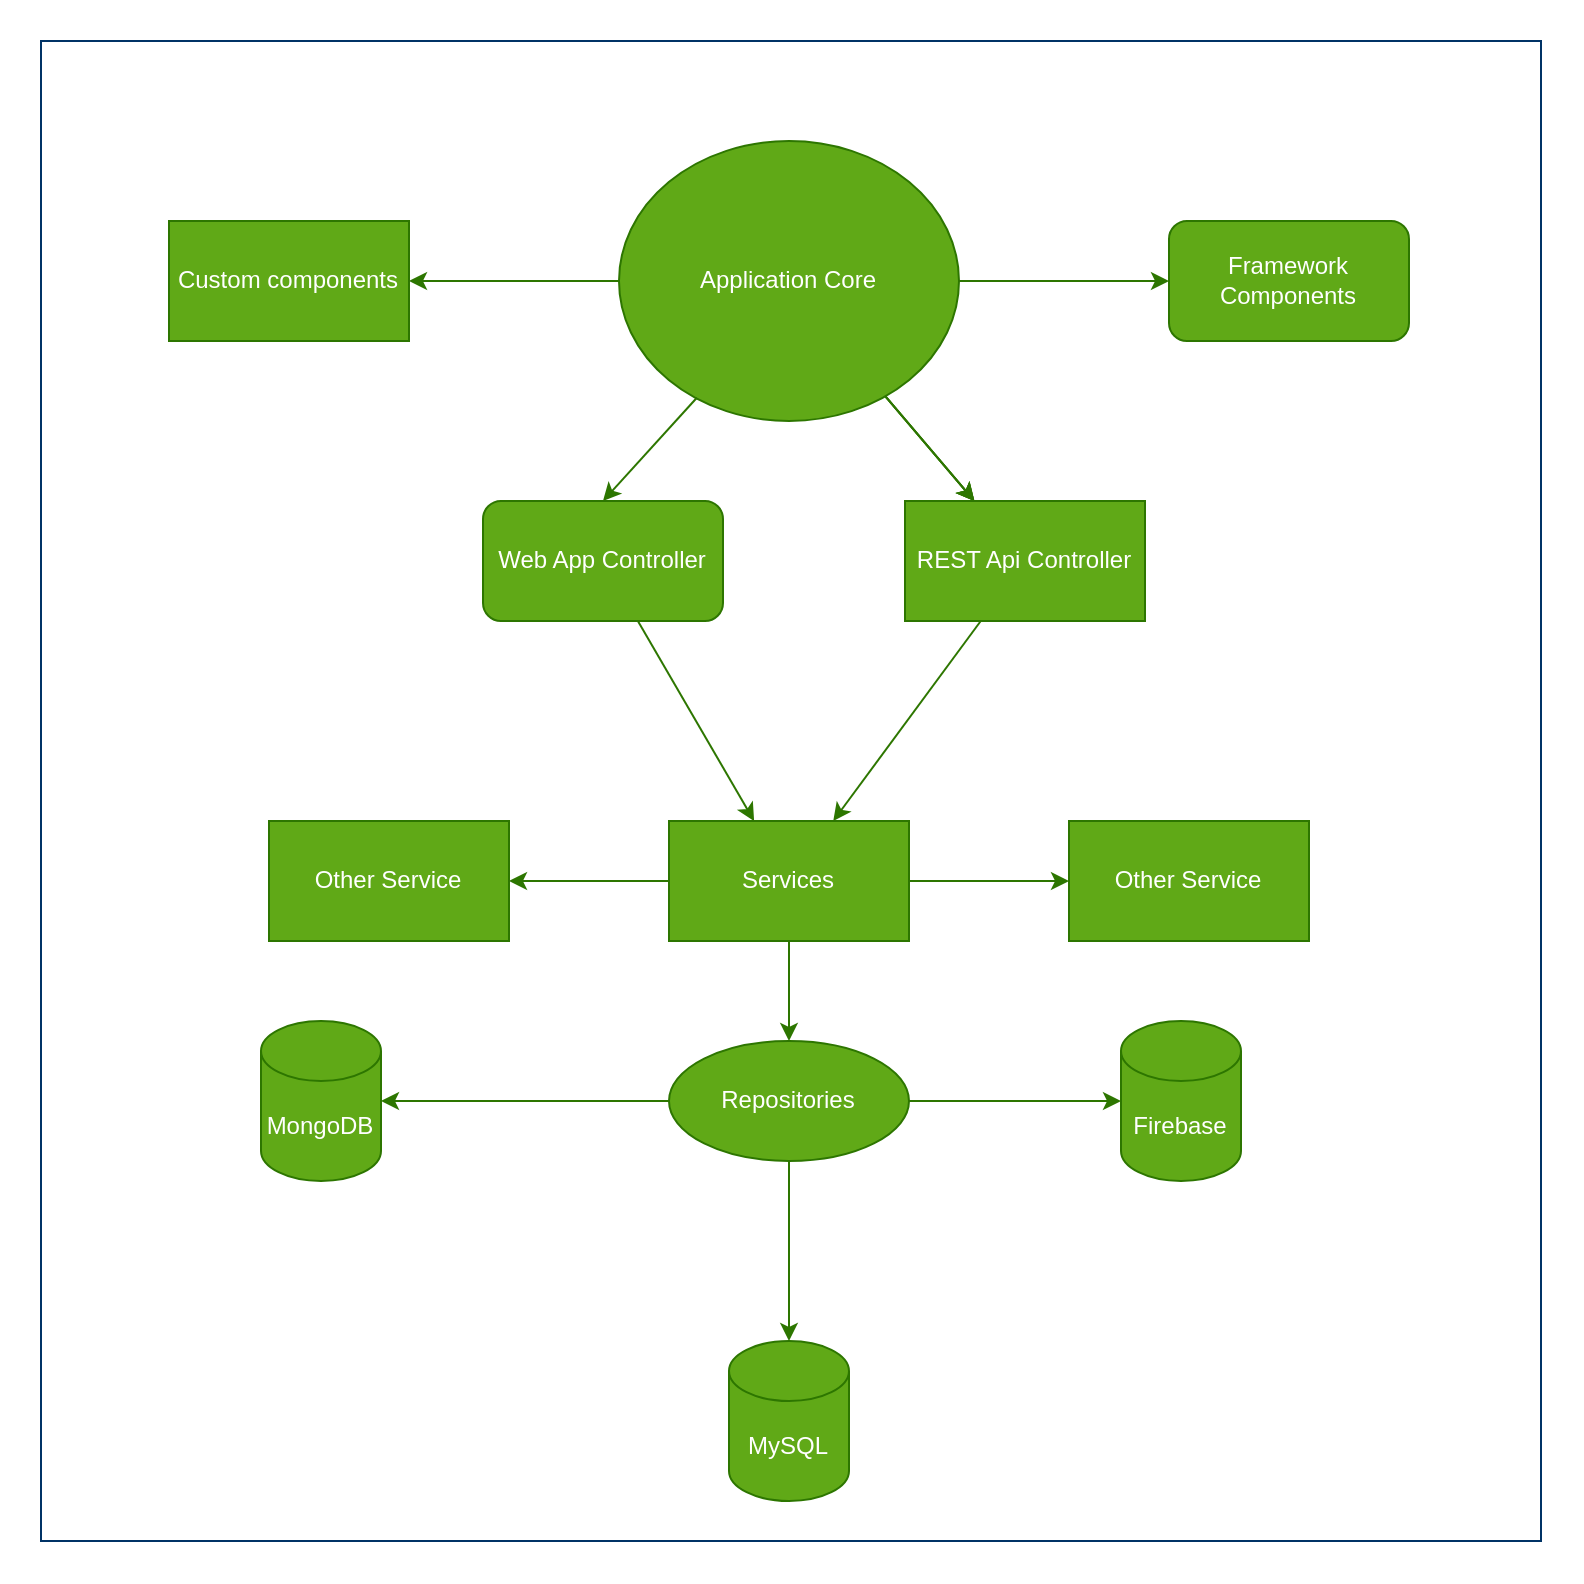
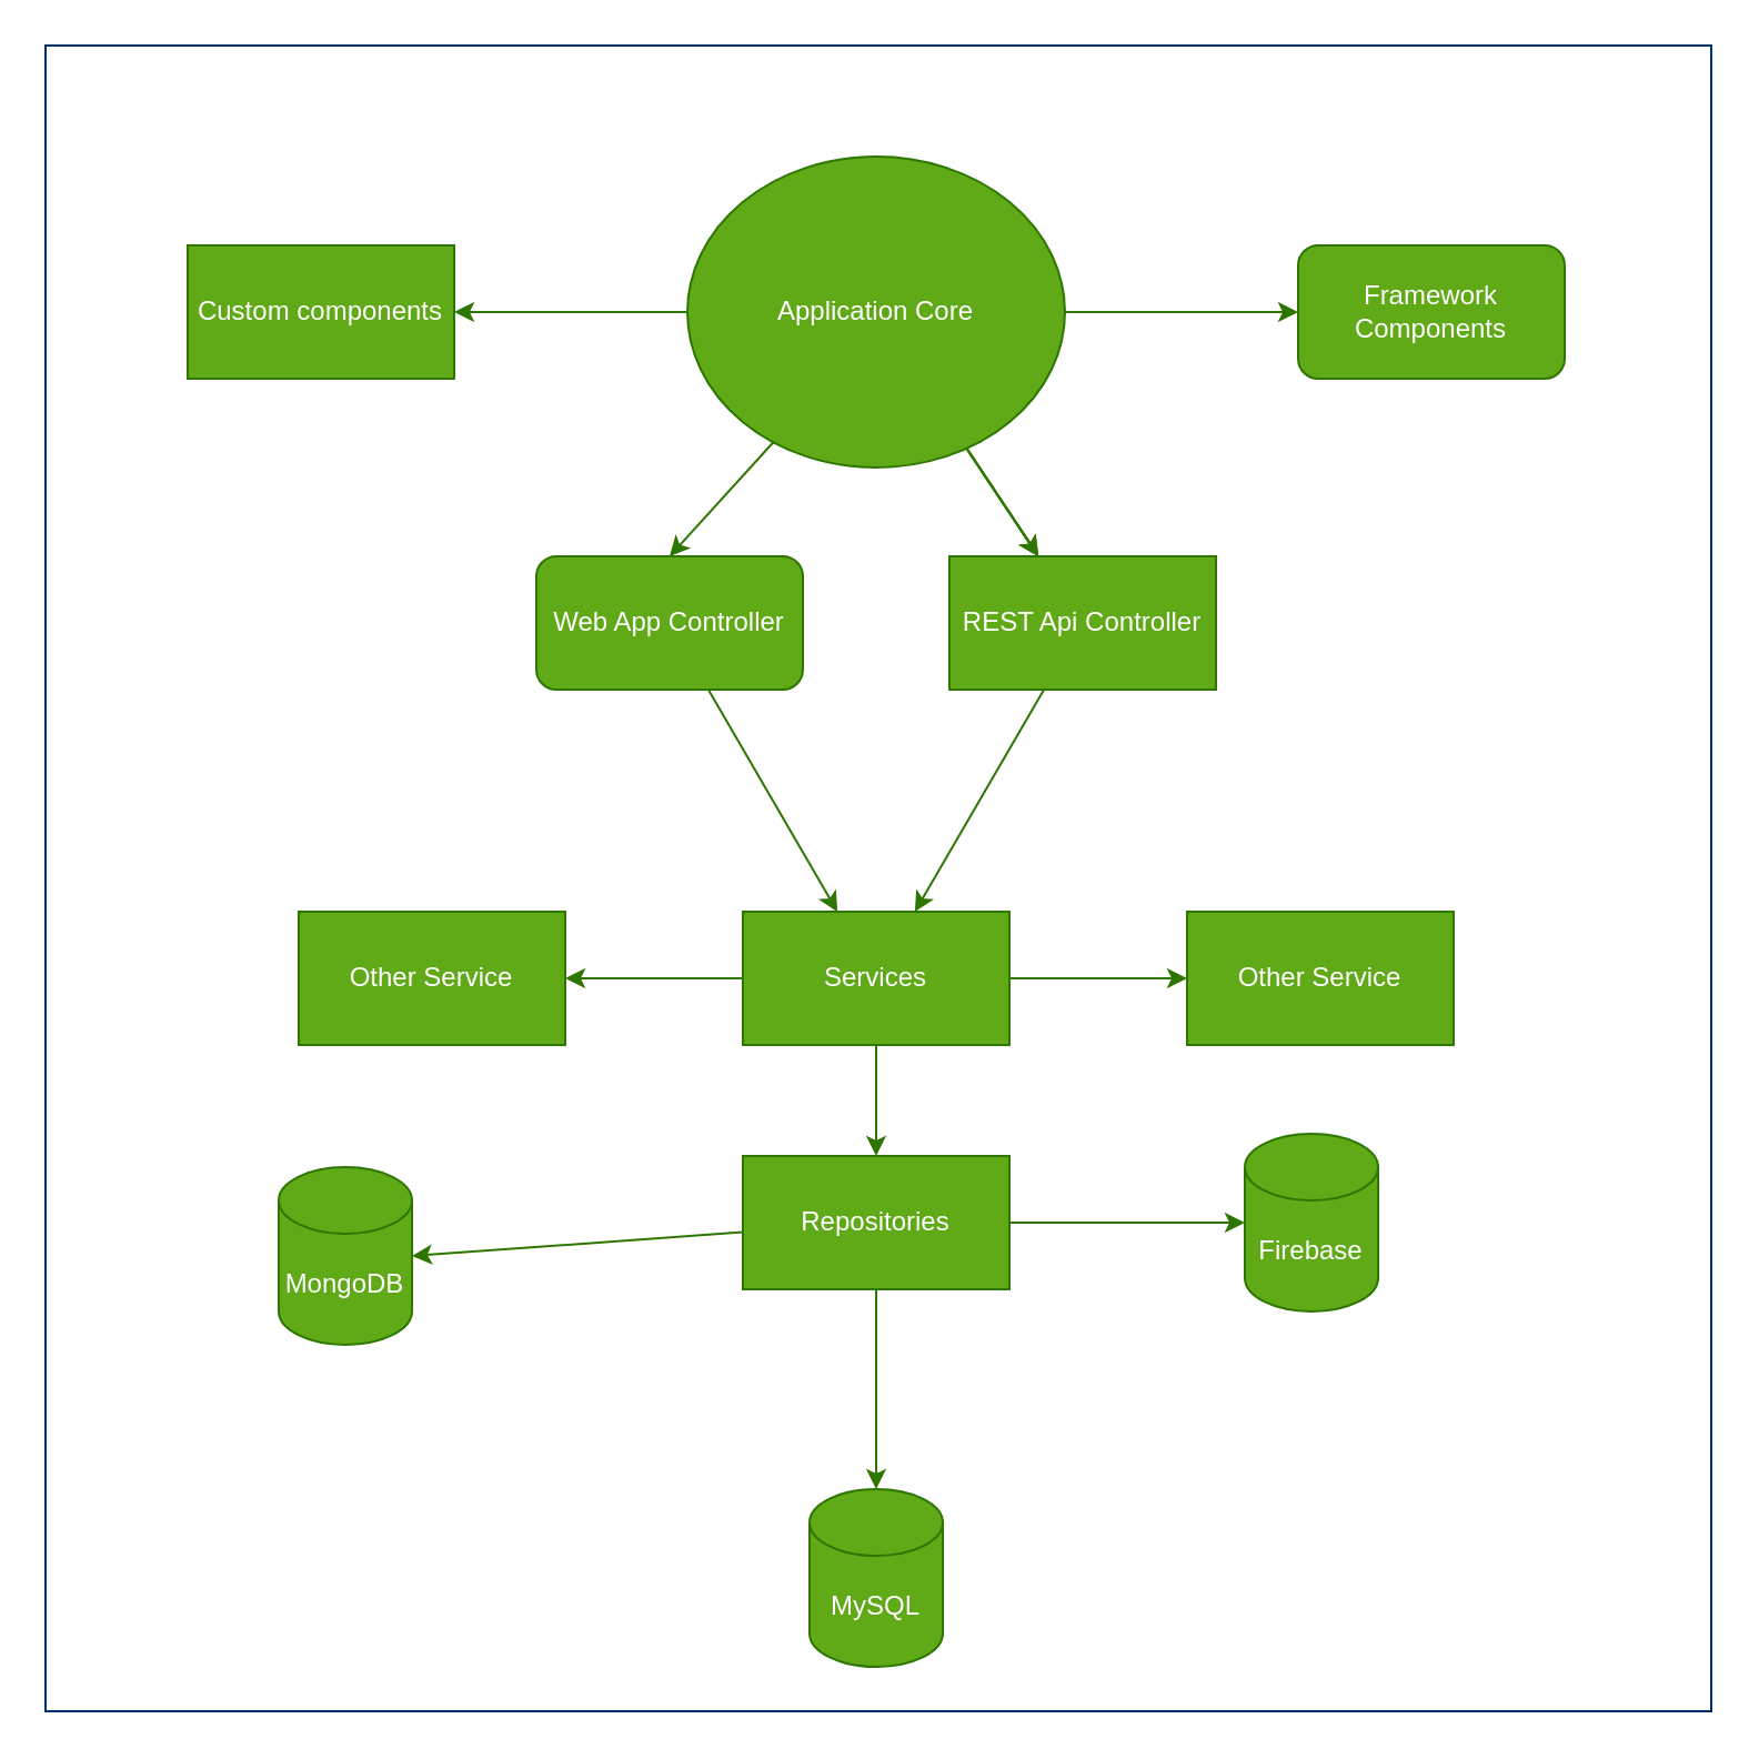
  <mxCell id="0" />
  <mxCell id="1" parent="0" />
  <mxCell id="2" value="" style="edgeStyle=none;html=1;fillColor=#60a917;strokeColor=#2D7600;" parent="1" source="5" target="6" edge="1"><mxGeometry relative="1" as="geometry" /></mxCell>
  <mxCell id="3" style="edgeStyle=none;html=1;entryX=1;entryY=0.5;entryDx=0;entryDy=0;entryPerimeter=0;fillColor=#60a917;strokeColor=#2D7600;" parent="1" source="5" target="15" edge="1"><mxGeometry relative="1" as="geometry" /></mxCell>
  <mxCell id="4" value="" style="edgeStyle=none;html=1;fillColor=#60a917;strokeColor=#2D7600;" parent="1" source="5" target="16" edge="1"><mxGeometry relative="1" as="geometry" /></mxCell>
- <mxCell id="5" value="Repositories" style="ellipse;whiteSpace=wrap;html=1;fillColor=#60a917;fontColor=#ffffff;strokeColor=#2D7600;" parent="1" vertex="1"><mxGeometry x="334" y="520" width="120" height="60" as="geometry" /></mxCell>
+ <mxCell id="5" value="Repositories" style="rounded=0;whiteSpace=wrap;html=1;fillColor=#60a917;fontColor=#ffffff;strokeColor=#2D7600;" parent="1" vertex="1"><mxGeometry x="334" y="520" width="120" height="60" as="geometry" /></mxCell>
  <mxCell id="6" value="MySQL&lt;br&gt;" style="shape=cylinder3;whiteSpace=wrap;html=1;boundedLbl=1;backgroundOutline=1;size=15;fillColor=#60a917;fontColor=#ffffff;strokeColor=#2D7600;" parent="1" vertex="1"><mxGeometry x="364" y="670" width="60" height="80" as="geometry" /></mxCell>
  <mxCell id="7" value="" style="edgeStyle=none;html=1;fillColor=#60a917;strokeColor=#2D7600;" parent="1" source="10" target="5" edge="1"><mxGeometry relative="1" as="geometry" /></mxCell>
  <mxCell id="8" value="" style="edgeStyle=none;html=1;fillColor=#60a917;strokeColor=#2D7600;" parent="1" source="10" target="17" edge="1"><mxGeometry relative="1" as="geometry" /></mxCell>
  <mxCell id="9" value="" style="edgeStyle=none;html=1;fillColor=#60a917;strokeColor=#2D7600;" parent="1" source="10" target="18" edge="1"><mxGeometry relative="1" as="geometry" /></mxCell>
  <mxCell id="10" value="Services" style="rounded=0;whiteSpace=wrap;html=1;fillColor=#60a917;fontColor=#ffffff;strokeColor=#2D7600;" parent="1" vertex="1"><mxGeometry x="334" y="410" width="120" height="60" as="geometry" /></mxCell>
  <mxCell id="11" value="" style="edgeStyle=none;html=1;fillColor=#60a917;strokeColor=#2D7600;" parent="1" source="12" target="10" edge="1"><mxGeometry relative="1" as="geometry" /></mxCell>
  <mxCell id="12" value="Web App Controller" style="whiteSpace=wrap;html=1;fillColor=#60a917;fontColor=#ffffff;strokeColor=#2D7600;rounded=1;" parent="1" vertex="1"><mxGeometry x="241" y="250" width="120" height="60" as="geometry" /></mxCell>
  <mxCell id="13" value="" style="edgeStyle=none;html=1;fillColor=#60a917;strokeColor=#2D7600;" parent="1" source="14" target="10" edge="1"><mxGeometry relative="1" as="geometry" /></mxCell>
- <mxCell id="14" value="REST Api Controller" style="rounded=0;whiteSpace=wrap;html=1;fillColor=#60a917;fontColor=#ffffff;strokeColor=#2D7600;" parent="1" vertex="1"><mxGeometry x="452" y="250" width="120" height="60" as="geometry" /></mxCell>
- <mxCell id="15" value="MongoDB" style="shape=cylinder3;whiteSpace=wrap;html=1;boundedLbl=1;backgroundOutline=1;size=15;fillColor=#60a917;fontColor=#ffffff;strokeColor=#2D7600;" parent="1" vertex="1"><mxGeometry x="130" y="510" width="60" height="80" as="geometry" /></mxCell>
+ <mxCell id="14" value="REST Api Controller" style="rounded=0;whiteSpace=wrap;html=1;fillColor=#60a917;fontColor=#ffffff;strokeColor=#2D7600;" parent="1" vertex="1"><mxGeometry x="427" y="250" width="120" height="60" as="geometry" /></mxCell>
+ <mxCell id="15" value="MongoDB" style="shape=cylinder3;whiteSpace=wrap;html=1;boundedLbl=1;backgroundOutline=1;size=15;fillColor=#60a917;fontColor=#ffffff;strokeColor=#2D7600;" parent="1" vertex="1"><mxGeometry x="125" y="525" width="60" height="80" as="geometry" /></mxCell>
  <mxCell id="16" value="Firebase" style="shape=cylinder3;whiteSpace=wrap;html=1;boundedLbl=1;backgroundOutline=1;size=15;fillColor=#60a917;fontColor=#ffffff;strokeColor=#2D7600;" parent="1" vertex="1"><mxGeometry x="560" y="510" width="60" height="80" as="geometry" /></mxCell>
  <mxCell id="17" value="Other Service" style="whiteSpace=wrap;html=1;rounded=0;fillColor=#60a917;fontColor=#ffffff;strokeColor=#2D7600;" parent="1" vertex="1"><mxGeometry x="134" y="410" width="120" height="60" as="geometry" /></mxCell>
  <mxCell id="18" value="Other Service" style="whiteSpace=wrap;html=1;rounded=0;fillColor=#60a917;fontColor=#ffffff;strokeColor=#2D7600;" parent="1" vertex="1"><mxGeometry x="534" y="410" width="120" height="60" as="geometry" /></mxCell>
  <mxCell id="19" value="" style="edgeStyle=none;html=1;fillColor=#60a917;strokeColor=#2D7600;" parent="1" source="24" target="25" edge="1"><mxGeometry relative="1" as="geometry" /></mxCell>
  <mxCell id="20" value="" style="edgeStyle=none;html=1;fillColor=#60a917;strokeColor=#2D7600;" parent="1" source="24" target="26" edge="1"><mxGeometry relative="1" as="geometry" /></mxCell>
  <mxCell id="21" value="" style="edgeStyle=none;html=1;fillColor=#60a917;strokeColor=#2D7600;" parent="1" source="24" target="14" edge="1"><mxGeometry relative="1" as="geometry" /></mxCell>
  <mxCell id="22" value="" style="edgeStyle=none;html=1;fillColor=#60a917;strokeColor=#2D7600;" parent="1" source="24" target="14" edge="1"><mxGeometry relative="1" as="geometry" /></mxCell>
  <mxCell id="23" value="" style="edgeStyle=none;html=1;fillColor=#60a917;strokeColor=#2D7600;" parent="1" source="24" target="14" edge="1"><mxGeometry relative="1" as="geometry" /></mxCell>
  <mxCell id="24" value="Application Core" style="ellipse;whiteSpace=wrap;html=1;fillColor=#60a917;fontColor=#ffffff;strokeColor=#2D7600;" parent="1" vertex="1"><mxGeometry x="309" y="70" width="170" height="140" as="geometry" /></mxCell>
  <mxCell id="25" value="Framework&lt;br&gt;Components" style="whiteSpace=wrap;html=1;fillColor=#60a917;fontColor=#ffffff;strokeColor=#2D7600;rounded=1;" parent="1" vertex="1"><mxGeometry x="584" y="110" width="120" height="60" as="geometry" /></mxCell>
  <mxCell id="26" value="Custom components" style="whiteSpace=wrap;html=1;fillColor=#60a917;rounded=0;glass=0;shadow=0;strokeColor=#2D7600;fontColor=#ffffff;" parent="1" vertex="1"><mxGeometry x="84" y="110" width="120" height="60" as="geometry" /></mxCell>
  <mxCell id="27" value="" style="endArrow=classic;html=1;entryX=0.5;entryY=0;entryDx=0;entryDy=0;exitX=0.229;exitY=0.917;exitDx=0;exitDy=0;exitPerimeter=0;fillColor=#60a917;strokeColor=#2D7600;" parent="1" source="24" target="12" edge="1"><mxGeometry width="50" height="50" relative="1" as="geometry"><mxPoint x="361" y="200" as="sourcePoint" /><mxPoint x="307" y="250" as="targetPoint" /></mxGeometry></mxCell>
  <mxCell id="28" value="" style="whiteSpace=wrap;html=1;strokeColor=#003366;fillColor=none;gradientColor=none;" vertex="1" parent="1"><mxGeometry x="20" y="20" width="750" height="750" as="geometry" /></mxCell>
